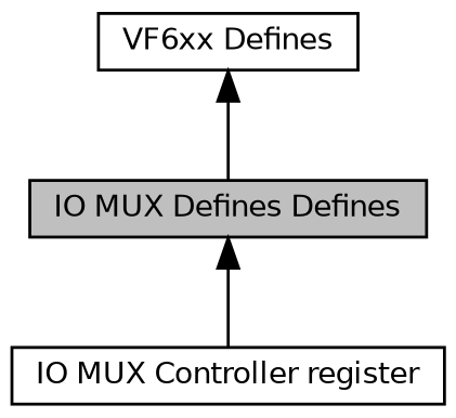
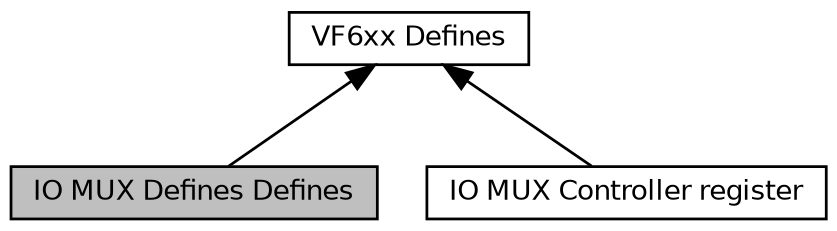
  digraph {
    rankdir=TB
    node [color=black fillcolor=white fontname=Helvetica fontsize=10 shape=record style=filled]
    edge [dir=back fontname=Helvetica fontsize=10 labelfontname=Helvetica labelfontsize=10 shape=plaintext style=solid]
    n1 [fillcolor=grey75 fontcolor=black height=0.2 label="IO MUX Defines Defines" width=0.4]
    n2 [height=0.2 label="IO MUX Controller register" width=0.4]
    n3 [height=0.2 label="VF6xx Defines" width=0.4]
-   n1 -> n2
+   n3 -> n2
    n3 -> n1
  }
